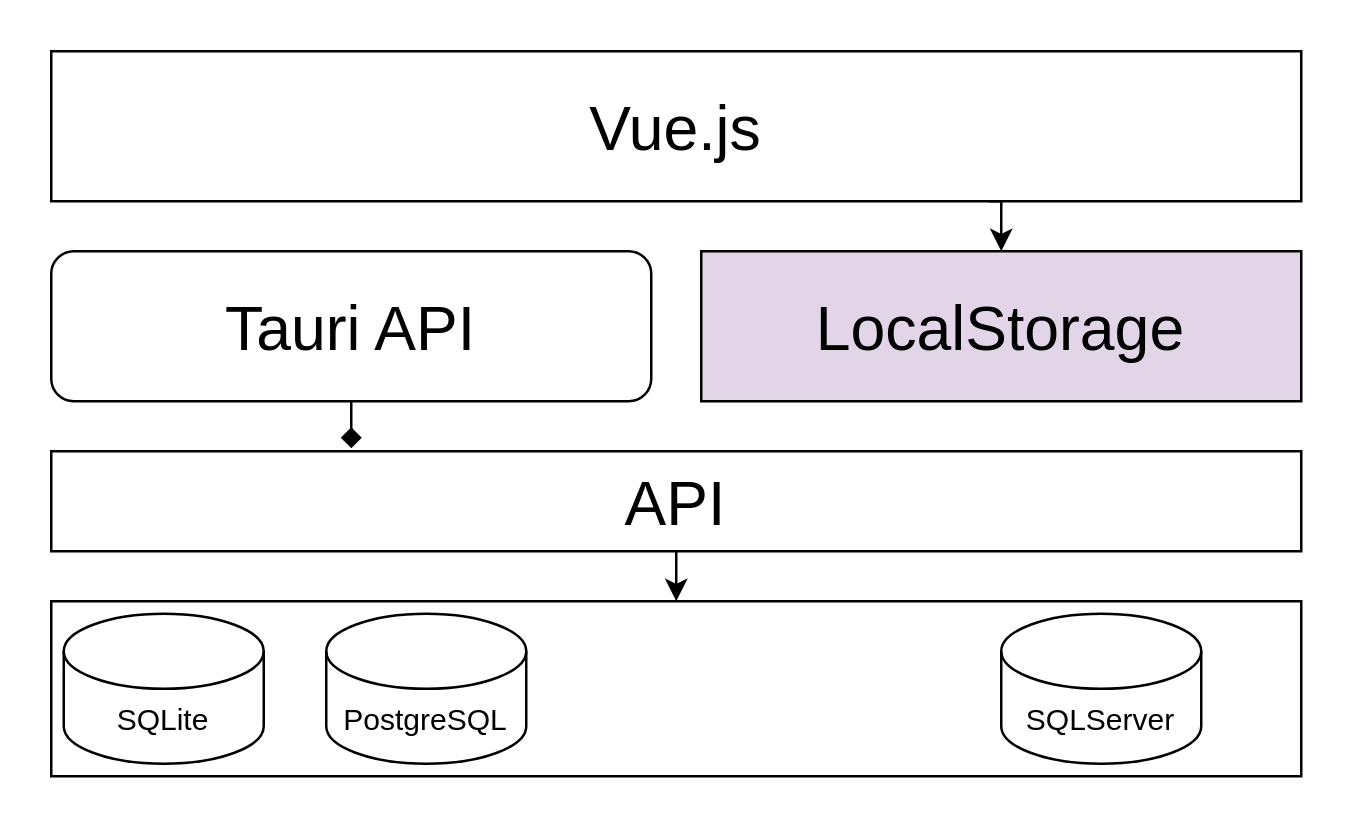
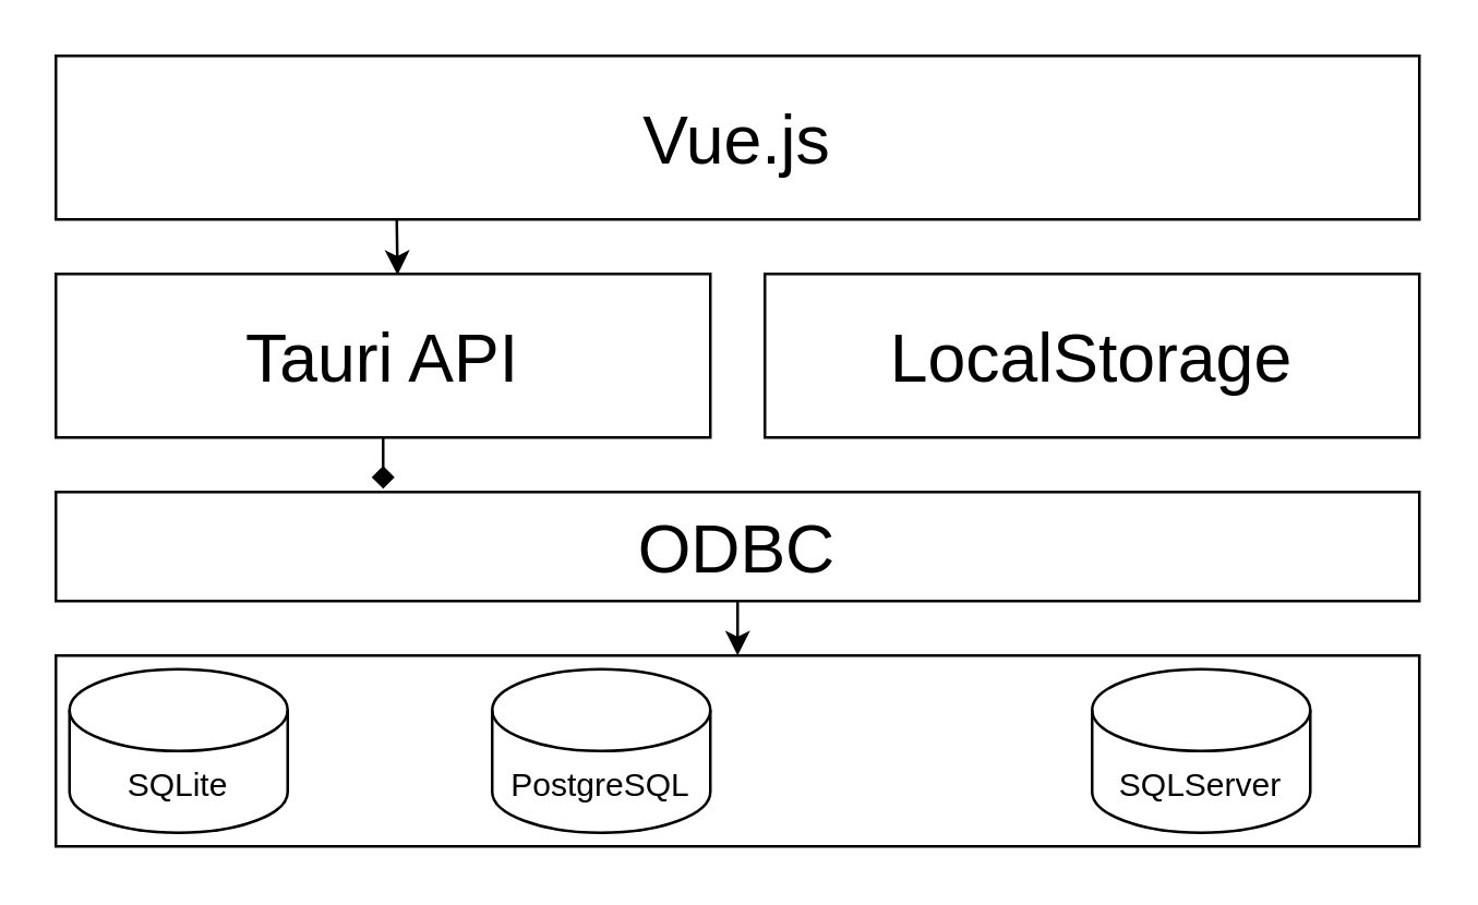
  <mxCell id="0" />
  <mxCell id="1" parent="0" />
- <mxCell id="2" style="edgeStyle=orthogonalEdgeStyle;rounded=0;orthogonalLoop=1;jettySize=auto;html=1;exitX=0.75;exitY=1;exitDx=0;exitDy=0;entryX=0.5;entryY=0;entryDx=0;entryDy=0;" edge="1" parent="1" source="3" target="4"><mxGeometry relative="1" as="geometry" /></mxCell>
  <mxCell id="3" value="&lt;font style=&quot;font-size: 25px;&quot;&gt;Vue.js&lt;/font&gt;" style="rounded=0;whiteSpace=wrap;html=1;" vertex="1" parent="1"><mxGeometry x="20" y="20" width="500" height="60" as="geometry" /></mxCell>
- <mxCell id="4" value="&lt;font style=&quot;font-size: 25px;&quot;&gt;LocalStorage&lt;/font&gt;" style="rounded=0;whiteSpace=wrap;html=1;fillColor=#e1d5e7;" vertex="1" parent="1"><mxGeometry x="280" y="100" width="240" height="60" as="geometry" /></mxCell>
- <mxCell id="5" value="&lt;font style=&quot;font-size: 25px;&quot;&gt;Tauri API&lt;/font&gt;" style="whiteSpace=wrap;html=1;rounded=1;" vertex="1" parent="1"><mxGeometry x="20" y="100" width="240" height="60" as="geometry" /></mxCell>
+ <mxCell id="4" value="&lt;font style=&quot;font-size: 25px;&quot;&gt;LocalStorage&lt;/font&gt;" style="rounded=0;whiteSpace=wrap;html=1;" vertex="1" parent="1"><mxGeometry x="280" y="100" width="240" height="60" as="geometry" /></mxCell>
+ <mxCell id="5" value="&lt;font style=&quot;font-size: 25px;&quot;&gt;Tauri API&lt;/font&gt;" style="rounded=0;whiteSpace=wrap;html=1;" vertex="1" parent="1"><mxGeometry x="20" y="100" width="240" height="60" as="geometry" /></mxCell>
  <mxCell id="6" style="edgeStyle=orthogonalEdgeStyle;rounded=0;orthogonalLoop=1;jettySize=auto;html=1;exitX=0.5;exitY=1;exitDx=0;exitDy=0;entryX=0.5;entryY=0;entryDx=0;entryDy=0;" edge="1" parent="1" source="7" target="10"><mxGeometry relative="1" as="geometry" /></mxCell>
- <mxCell id="7" value="&lt;font style=&quot;font-size: 25px;&quot;&gt;API&lt;/font&gt;" style="rounded=0;whiteSpace=wrap;html=1;" vertex="1" parent="1"><mxGeometry x="20" y="180" width="500" height="40" as="geometry" /></mxCell>
+ <mxCell id="7" value="&lt;font style=&quot;font-size: 25px;&quot;&gt;ODBC&lt;/font&gt;" style="rounded=0;whiteSpace=wrap;html=1;" vertex="1" parent="1"><mxGeometry x="20" y="180" width="500" height="40" as="geometry" /></mxCell>
  <mxCell id="8" style="edgeStyle=orthogonalEdgeStyle;rounded=0;orthogonalLoop=1;jettySize=auto;html=1;exitX=0.5;exitY=1;exitDx=0;exitDy=0;entryX=0.24;entryY=-0.03;entryDx=0;entryDy=0;entryPerimeter=0;endArrow=diamond;" edge="1" parent="1" source="5" target="7"><mxGeometry relative="1" as="geometry" /></mxCell>
+ <mxCell id="9" style="edgeStyle=orthogonalEdgeStyle;rounded=0;orthogonalLoop=1;jettySize=auto;html=1;exitX=0.25;exitY=1;exitDx=0;exitDy=0;entryX=0.522;entryY=0.007;entryDx=0;entryDy=0;entryPerimeter=0;" edge="1" parent="1" source="3" target="5"><mxGeometry relative="1" as="geometry" /></mxCell>
  <mxCell id="10" value="" style="rounded=0;whiteSpace=wrap;html=1;" vertex="1" parent="1"><mxGeometry x="20" y="240" width="500" height="70" as="geometry" /></mxCell>
  <mxCell id="11" value="SQLite" style="shape=cylinder3;whiteSpace=wrap;html=1;boundedLbl=1;backgroundOutline=1;size=15;" vertex="1" parent="1"><mxGeometry x="25" y="245" width="80" height="60" as="geometry" /></mxCell>
  <mxCell id="12" value="SQLServer" style="shape=cylinder3;whiteSpace=wrap;html=1;boundedLbl=1;backgroundOutline=1;size=15;" vertex="1" parent="1"><mxGeometry x="400" y="245" width="80" height="60" as="geometry" /></mxCell>
- <mxCell id="13" value="PostgreSQL" style="shape=cylinder3;whiteSpace=wrap;html=1;boundedLbl=1;backgroundOutline=1;size=15;" vertex="1" parent="1"><mxGeometry x="130" y="245" width="80" height="60" as="geometry" /></mxCell>
+ <mxCell id="13" value="PostgreSQL" style="shape=cylinder3;whiteSpace=wrap;html=1;boundedLbl=1;backgroundOutline=1;size=15;" vertex="1" parent="1"><mxGeometry x="180" y="245" width="80" height="60" as="geometry" /></mxCell>
